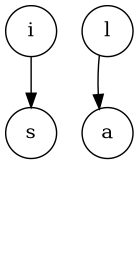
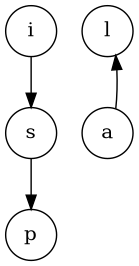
  digraph {
    node [color=black shape=circle]
    i
    s
+   p
    l
    a
    i -> s
-   l -> a
+   s -> p
+   a -> l
  }
